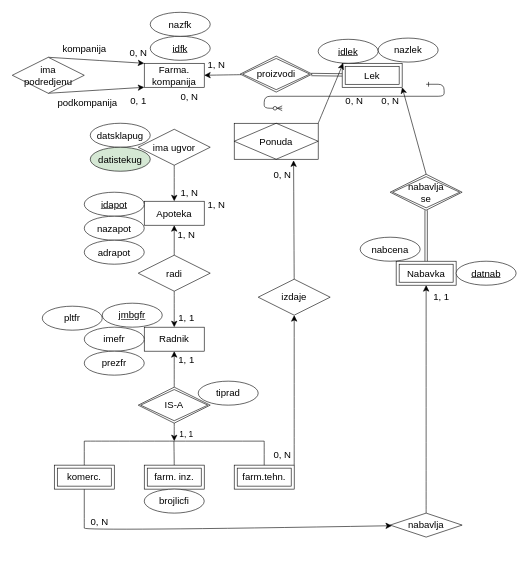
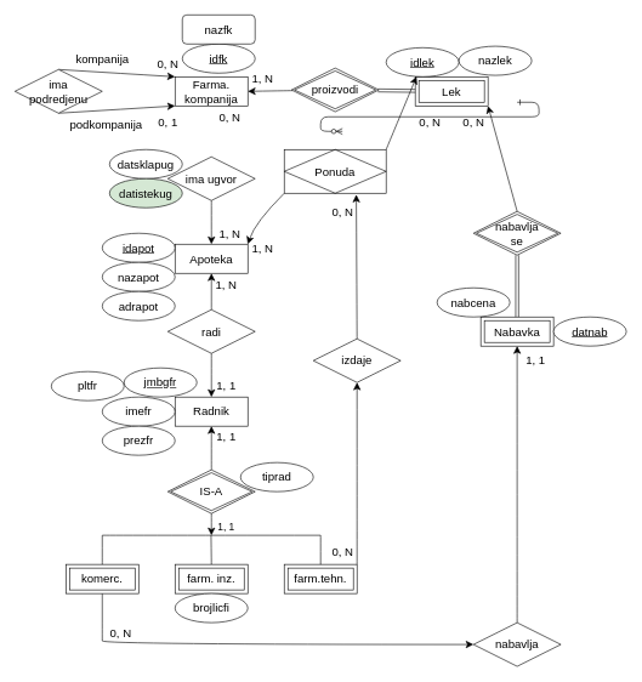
  <mxCell id="0" />
  <mxCell id="1" parent="0" />
  <mxCell id="2" value="" style="edgeStyle=entityRelationEdgeStyle;endArrow=ERzeroToMany;startArrow=ERone;endFill=1;startFill=0;" parent="1" edge="1"><mxGeometry width="100" height="100" relative="1" as="geometry"><mxPoint x="710" y="140" as="sourcePoint" /><mxPoint x="470" y="180" as="targetPoint" /></mxGeometry></mxCell>
  <mxCell id="3" value="&lt;div&gt;Farma.&lt;/div&gt;&lt;div&gt;kompanija&lt;br&gt;&lt;/div&gt;" style="whiteSpace=wrap;html=1;align=center;fontSize=16;" vertex="1" parent="1"><mxGeometry x="240" y="105" width="100" height="40" as="geometry" /></mxCell>
  <mxCell id="4" value="Apoteka" style="whiteSpace=wrap;html=1;align=center;fontSize=16;" vertex="1" parent="1"><mxGeometry x="240" y="335" width="100" height="40" as="geometry" /></mxCell>
  <mxCell id="5" value="" style="edgeStyle=none;curved=1;rounded=0;orthogonalLoop=1;jettySize=auto;html=1;fontSize=12;startSize=8;endSize=8;" edge="1" parent="1" source="6" target="4"><mxGeometry relative="1" as="geometry" /></mxCell>
  <mxCell id="6" value="ima ugvor" style="shape=rhombus;perimeter=rhombusPerimeter;whiteSpace=wrap;html=1;align=center;fontSize=16;" vertex="1" parent="1"><mxGeometry x="230" y="215" width="120" height="60" as="geometry" /></mxCell>
  <mxCell id="7" value="0, N" style="text;html=1;align=center;verticalAlign=middle;resizable=0;points=[];autosize=1;strokeColor=none;fillColor=none;fontSize=16;" vertex="1" parent="1"><mxGeometry x="290" y="145" width="50" height="30" as="geometry" /></mxCell>
  <mxCell id="8" value="1, N" style="text;html=1;align=center;verticalAlign=middle;resizable=0;points=[];autosize=1;strokeColor=none;fillColor=none;fontSize=16;" vertex="1" parent="1"><mxGeometry x="290" y="305" width="50" height="30" as="geometry" /></mxCell>
  <mxCell id="9" style="edgeStyle=none;curved=1;rounded=0;orthogonalLoop=1;jettySize=auto;html=1;exitX=0.5;exitY=1;exitDx=0;exitDy=0;entryX=0;entryY=1;entryDx=0;entryDy=0;fontSize=12;startSize=8;endSize=8;" edge="1" source="11" parent="1"><mxGeometry relative="1" as="geometry"><mxPoint x="240" y="145" as="targetPoint" /></mxGeometry></mxCell>
  <mxCell id="10" style="edgeStyle=none;curved=1;rounded=0;orthogonalLoop=1;jettySize=auto;html=1;exitX=0.5;exitY=0;exitDx=0;exitDy=0;entryX=0;entryY=0;entryDx=0;entryDy=0;fontSize=12;startSize=8;endSize=8;" edge="1" source="11" parent="1"><mxGeometry relative="1" as="geometry"><mxPoint x="240" y="105" as="targetPoint" /></mxGeometry></mxCell>
  <mxCell id="11" value="&lt;div&gt;ima&lt;/div&gt;&lt;div&gt;podredjenu&lt;br&gt;&lt;/div&gt;" style="shape=rhombus;perimeter=rhombusPerimeter;whiteSpace=wrap;html=1;align=center;fontSize=16;" vertex="1" parent="1"><mxGeometry x="20" y="95" width="120" height="60" as="geometry" /></mxCell>
  <mxCell id="12" value="kompanija" style="text;html=1;align=center;verticalAlign=middle;resizable=0;points=[];autosize=1;strokeColor=none;fillColor=none;fontSize=16;" vertex="1" parent="1"><mxGeometry x="90" y="65" width="100" height="30" as="geometry" /></mxCell>
  <mxCell id="13" value="podkompanija" style="text;html=1;align=center;verticalAlign=middle;resizable=0;points=[];autosize=1;strokeColor=none;fillColor=none;fontSize=16;" vertex="1" parent="1"><mxGeometry x="85" y="155" width="120" height="30" as="geometry" /></mxCell>
  <mxCell id="14" value="0, N" style="text;html=1;align=center;verticalAlign=middle;resizable=0;points=[];autosize=1;strokeColor=none;fillColor=none;fontSize=16;" vertex="1" parent="1"><mxGeometry x="205" y="73" width="50" height="30" as="geometry" /></mxCell>
  <mxCell id="15" value="0, 1" style="text;html=1;align=center;verticalAlign=middle;resizable=0;points=[];autosize=1;strokeColor=none;fillColor=none;fontSize=16;" vertex="1" parent="1"><mxGeometry x="205" y="153" width="50" height="30" as="geometry" /></mxCell>
  <mxCell id="16" value="Lek" style="shape=ext;margin=3;double=1;whiteSpace=wrap;html=1;align=center;fontSize=16;" vertex="1" parent="1"><mxGeometry x="570" y="105" width="100" height="40" as="geometry" /></mxCell>
  <mxCell id="17" value="" style="edgeStyle=none;curved=1;rounded=0;orthogonalLoop=1;jettySize=auto;html=1;fontSize=12;shape=link;" edge="1" parent="1" source="19" target="16"><mxGeometry relative="1" as="geometry" /></mxCell>
  <mxCell id="18" value="" style="edgeStyle=none;curved=1;rounded=0;orthogonalLoop=1;jettySize=auto;html=1;fontSize=12;startSize=8;endSize=8;entryX=1;entryY=0.5;entryDx=0;entryDy=0;" edge="1" parent="1" source="19" target="3"><mxGeometry relative="1" as="geometry" /></mxCell>
  <mxCell id="19" value="proizvodi" style="shape=rhombus;double=1;perimeter=rhombusPerimeter;whiteSpace=wrap;html=1;align=center;fontSize=16;" vertex="1" parent="1"><mxGeometry x="400" y="93" width="120" height="60" as="geometry" /></mxCell>
  <mxCell id="20" value="1, N" style="text;html=1;align=center;verticalAlign=middle;resizable=0;points=[];autosize=1;strokeColor=none;fillColor=none;fontSize=16;" vertex="1" parent="1"><mxGeometry x="335" y="93" width="50" height="30" as="geometry" /></mxCell>
  <mxCell id="21" value="1, N" style="text;html=1;align=center;verticalAlign=middle;resizable=0;points=[];autosize=1;strokeColor=none;fillColor=none;fontSize=16;" vertex="1" parent="1"><mxGeometry x="335" y="325" width="50" height="30" as="geometry" /></mxCell>
  <mxCell id="22" value="0, N" style="text;html=1;align=center;verticalAlign=middle;resizable=0;points=[];autosize=1;strokeColor=none;fillColor=none;fontSize=16;" vertex="1" parent="1"><mxGeometry x="565" y="153" width="50" height="30" as="geometry" /></mxCell>
  <mxCell id="23" value="" style="edgeStyle=none;curved=1;rounded=0;orthogonalLoop=1;jettySize=auto;html=1;fontSize=12;startSize=8;endSize=8;entryX=0.5;entryY=1;entryDx=0;entryDy=0;" edge="1" parent="1" source="25" target="4"><mxGeometry relative="1" as="geometry" /></mxCell>
  <mxCell id="24" style="edgeStyle=none;curved=1;rounded=0;orthogonalLoop=1;jettySize=auto;html=1;exitX=0.5;exitY=1;exitDx=0;exitDy=0;entryX=0.5;entryY=0;entryDx=0;entryDy=0;fontSize=12;startSize=8;endSize=8;" edge="1" parent="1" source="25"><mxGeometry relative="1" as="geometry"><mxPoint x="290" y="545" as="targetPoint" /></mxGeometry></mxCell>
  <mxCell id="25" value="radi" style="shape=rhombus;perimeter=rhombusPerimeter;whiteSpace=wrap;html=1;align=center;fontSize=16;" vertex="1" parent="1"><mxGeometry x="230" y="425" width="120" height="60" as="geometry" /></mxCell>
  <mxCell id="26" value="1, 1" style="text;html=1;align=center;verticalAlign=middle;resizable=0;points=[];autosize=1;strokeColor=none;fillColor=none;fontSize=16;" vertex="1" parent="1"><mxGeometry x="285" y="515" width="50" height="30" as="geometry" /></mxCell>
  <mxCell id="27" value="1, N" style="text;html=1;align=center;verticalAlign=middle;resizable=0;points=[];autosize=1;strokeColor=none;fillColor=none;fontSize=16;" vertex="1" parent="1"><mxGeometry x="285" y="375" width="50" height="30" as="geometry" /></mxCell>
  <mxCell id="28" value="" style="edgeStyle=orthogonalEdgeStyle;rounded=0;orthogonalLoop=1;jettySize=auto;html=1;fontSize=12;curved=1;startSize=8;endSize=8;" edge="1" source="29" target="41" parent="1"><mxGeometry relative="1" as="geometry" /></mxCell>
  <mxCell id="29" value="IS-A" style="shape=rhombus;double=1;perimeter=rhombusPerimeter;whiteSpace=wrap;html=1;align=center;fontSize=16;" vertex="1" parent="1"><mxGeometry x="230" y="645" width="120" height="60" as="geometry" /></mxCell>
  <mxCell id="30" style="edgeStyle=none;curved=1;rounded=0;orthogonalLoop=1;jettySize=auto;html=1;exitX=0.5;exitY=1;exitDx=0;exitDy=0;fontSize=12;startSize=8;endSize=8;" edge="1" parent="1" source="31" target="56"><mxGeometry relative="1" as="geometry"><mxPoint x="140" y="895" as="targetPoint" /><Array as="points"><mxPoint x="140" y="835" /><mxPoint x="140" y="875" /><mxPoint x="140" y="885" /></Array></mxGeometry></mxCell>
  <mxCell id="31" value="komerc." style="shape=ext;margin=3;double=1;whiteSpace=wrap;html=1;align=center;fontSize=16;" vertex="1" parent="1"><mxGeometry x="90" y="775" width="100" height="40" as="geometry" /></mxCell>
  <mxCell id="32" style="edgeStyle=none;curved=1;rounded=0;orthogonalLoop=1;jettySize=auto;html=1;exitX=1;exitY=0;exitDx=0;exitDy=0;entryX=0.5;entryY=1;entryDx=0;entryDy=0;fontSize=12;startSize=8;endSize=8;" edge="1" parent="1" source="33" target="44"><mxGeometry relative="1" as="geometry" /></mxCell>
  <mxCell id="33" value="farm.tehn." style="shape=ext;margin=3;double=1;whiteSpace=wrap;html=1;align=center;fontSize=16;" vertex="1" parent="1"><mxGeometry x="390" y="775" width="100" height="40" as="geometry" /></mxCell>
  <mxCell id="34" value="" style="edgeStyle=none;curved=1;rounded=0;orthogonalLoop=1;jettySize=auto;html=1;exitX=0.5;exitY=1;exitDx=0;exitDy=0;fontSize=12;startSize=8;endSize=8;" edge="1" source="29" parent="1"><mxGeometry relative="1" as="geometry"><mxPoint x="290" y="735" as="targetPoint" /><mxPoint x="290" y="705" as="sourcePoint" /></mxGeometry></mxCell>
  <mxCell id="35" value="" style="endArrow=none;html=1;rounded=0;fontSize=12;startSize=8;endSize=8;curved=1;" edge="1" parent="1"><mxGeometry relative="1" as="geometry"><mxPoint x="140" y="735" as="sourcePoint" /><mxPoint x="440" y="735" as="targetPoint" /></mxGeometry></mxCell>
  <mxCell id="36" value="" style="endArrow=none;html=1;rounded=0;fontSize=12;startSize=8;endSize=8;curved=1;entryX=0.5;entryY=0;entryDx=0;entryDy=0;" edge="1" target="33" parent="1"><mxGeometry relative="1" as="geometry"><mxPoint x="440" y="735" as="sourcePoint" /><mxPoint x="560" y="674.5" as="targetPoint" /></mxGeometry></mxCell>
  <mxCell id="37" value="" style="endArrow=none;html=1;rounded=0;fontSize=12;startSize=8;endSize=8;curved=1;exitX=0.5;exitY=0;exitDx=0;exitDy=0;" edge="1" source="31" parent="1"><mxGeometry relative="1" as="geometry"><mxPoint x="50" y="735" as="sourcePoint" /><mxPoint x="140" y="735" as="targetPoint" /></mxGeometry></mxCell>
  <mxCell id="38" value="" style="endArrow=none;html=1;rounded=0;fontSize=12;startSize=8;endSize=8;curved=1;exitX=0.5;exitY=0;exitDx=0;exitDy=0;" edge="1" parent="1"><mxGeometry relative="1" as="geometry"><mxPoint x="290" y="775" as="sourcePoint" /><mxPoint x="289.5" y="735" as="targetPoint" /></mxGeometry></mxCell>
  <mxCell id="39" value="farm. inz." style="shape=ext;margin=3;double=1;whiteSpace=wrap;html=1;align=center;fontSize=16;" vertex="1" parent="1"><mxGeometry x="240" y="775" width="100" height="40" as="geometry" /></mxCell>
  <mxCell id="40" value="&lt;font style=&quot;font-size: 14px;&quot;&gt;1, 1&lt;/font&gt;" style="text;html=1;align=center;verticalAlign=middle;resizable=0;points=[];autosize=1;strokeColor=none;fillColor=none;fontSize=16;" vertex="1" parent="1"><mxGeometry x="285" y="708" width="50" height="30" as="geometry" /></mxCell>
  <mxCell id="41" value="&lt;font style=&quot;font-size: 16px;&quot;&gt;Radnik&lt;/font&gt;" style="whiteSpace=wrap;html=1;align=center;fontSize=16;" vertex="1" parent="1"><mxGeometry x="240" y="545" width="100" height="40" as="geometry" /></mxCell>
  <mxCell id="42" value="1, 1" style="text;html=1;align=center;verticalAlign=middle;resizable=0;points=[];autosize=1;strokeColor=none;fillColor=none;fontSize=16;" vertex="1" parent="1"><mxGeometry x="285" y="585" width="50" height="30" as="geometry" /></mxCell>
  <mxCell id="43" style="edgeStyle=none;curved=1;rounded=0;orthogonalLoop=1;jettySize=auto;html=1;exitX=0.5;exitY=0;exitDx=0;exitDy=0;entryX=0.707;entryY=1.033;entryDx=0;entryDy=0;fontSize=12;startSize=8;endSize=8;entryPerimeter=0;" edge="1" parent="1" source="44" target="49"><mxGeometry relative="1" as="geometry"><mxPoint x="490" y="260" as="targetPoint" /></mxGeometry></mxCell>
  <mxCell id="44" value="izdaje" style="shape=rhombus;perimeter=rhombusPerimeter;whiteSpace=wrap;html=1;align=center;fontSize=16;" vertex="1" parent="1"><mxGeometry x="430" y="465" width="120" height="60" as="geometry" /></mxCell>
  <mxCell id="45" value="0, N" style="text;html=1;align=center;verticalAlign=middle;resizable=0;points=[];autosize=1;strokeColor=none;fillColor=none;fontSize=16;" vertex="1" parent="1"><mxGeometry x="445" y="743" width="50" height="30" as="geometry" /></mxCell>
  <mxCell id="46" value="0, N" style="text;html=1;align=center;verticalAlign=middle;resizable=0;points=[];autosize=1;strokeColor=none;fillColor=none;fontSize=16;" vertex="1" parent="1"><mxGeometry x="445" y="275" width="50" height="30" as="geometry" /></mxCell>
+ <mxCell id="47" style="edgeStyle=none;curved=1;rounded=0;orthogonalLoop=1;jettySize=auto;html=1;exitX=0;exitY=1;exitDx=0;exitDy=0;fontSize=12;startSize=8;endSize=8;entryX=1;entryY=0;entryDx=0;entryDy=0;" edge="1" parent="1" source="49" target="4"><mxGeometry relative="1" as="geometry"><Array as="points"><mxPoint x="350" y="305" /></Array></mxGeometry></mxCell>
  <mxCell id="48" style="edgeStyle=none;curved=1;rounded=0;orthogonalLoop=1;jettySize=auto;html=1;exitX=1;exitY=0;exitDx=0;exitDy=0;fontSize=12;startSize=8;endSize=8;" edge="1" parent="1" source="49" target="71"><mxGeometry relative="1" as="geometry" /></mxCell>
  <mxCell id="49" value="Ponuda" style="shape=associativeEntity;whiteSpace=wrap;html=1;align=center;fontSize=16;" vertex="1" parent="1"><mxGeometry x="390" y="205" width="140" height="60" as="geometry" /></mxCell>
  <mxCell id="50" value="Nabavka" style="shape=ext;margin=3;double=1;whiteSpace=wrap;html=1;align=center;fontSize=16;" vertex="1" parent="1"><mxGeometry x="660" y="435" width="100" height="40" as="geometry" /></mxCell>
  <mxCell id="51" value="" style="edgeStyle=none;curved=1;rounded=0;orthogonalLoop=1;jettySize=auto;html=1;fontSize=12;shape=link;" edge="1" parent="1" source="53" target="50"><mxGeometry relative="1" as="geometry" /></mxCell>
  <mxCell id="52" style="edgeStyle=none;curved=1;rounded=0;orthogonalLoop=1;jettySize=auto;html=1;exitX=0.5;exitY=0;exitDx=0;exitDy=0;entryX=1;entryY=1;entryDx=0;entryDy=0;fontSize=12;startSize=8;endSize=8;" edge="1" parent="1" source="53" target="16"><mxGeometry relative="1" as="geometry" /></mxCell>
  <mxCell id="53" value="&lt;div&gt;nabavlja&lt;/div&gt;&lt;div&gt;se&lt;br&gt;&lt;/div&gt;" style="shape=rhombus;double=1;perimeter=rhombusPerimeter;whiteSpace=wrap;html=1;align=center;fontSize=16;" vertex="1" parent="1"><mxGeometry x="650" y="290" width="120" height="60" as="geometry" /></mxCell>
  <mxCell id="54" value="0, N" style="text;html=1;align=center;verticalAlign=middle;resizable=0;points=[];autosize=1;strokeColor=none;fillColor=none;fontSize=16;" vertex="1" parent="1"><mxGeometry x="625" y="153" width="50" height="30" as="geometry" /></mxCell>
  <mxCell id="55" style="edgeStyle=none;curved=1;rounded=0;orthogonalLoop=1;jettySize=auto;html=1;exitX=0.5;exitY=0;exitDx=0;exitDy=0;entryX=0.5;entryY=1;entryDx=0;entryDy=0;fontSize=12;startSize=8;endSize=8;" edge="1" parent="1" source="56" target="50"><mxGeometry relative="1" as="geometry" /></mxCell>
- <mxCell id="56" value="nabavlja" style="shape=rhombus;perimeter=rhombusPerimeter;whiteSpace=wrap;html=1;align=center;fontSize=16;" vertex="1" parent="1"><mxGeometry x="650" y="855" width="120" height="40" as="geometry" /></mxCell>
+ <mxCell id="56" value="nabavlja" style="shape=rhombus;perimeter=rhombusPerimeter;whiteSpace=wrap;html=1;align=center;fontSize=16;" vertex="1" parent="1"><mxGeometry x="650" y="855" width="120" height="60" as="geometry" /></mxCell>
  <mxCell id="57" value="1, 1" style="text;html=1;align=center;verticalAlign=middle;resizable=0;points=[];autosize=1;strokeColor=none;fillColor=none;fontSize=16;" vertex="1" parent="1"><mxGeometry x="710" y="480" width="50" height="30" as="geometry" /></mxCell>
  <mxCell id="58" value="0, N" style="text;html=1;align=center;verticalAlign=middle;resizable=0;points=[];autosize=1;strokeColor=none;fillColor=none;fontSize=16;" vertex="1" parent="1"><mxGeometry x="140" y="855" width="50" height="30" as="geometry" /></mxCell>
  <mxCell id="59" value="idfk" style="ellipse;whiteSpace=wrap;html=1;align=center;fontStyle=4;fontSize=16;" vertex="1" parent="1"><mxGeometry x="250" y="60" width="100" height="40" as="geometry" /></mxCell>
- <mxCell id="60" value="nazfk" style="ellipse;whiteSpace=wrap;html=1;align=center;fontSize=16;" vertex="1" parent="1"><mxGeometry x="250" y="20" width="100" height="40" as="geometry" /></mxCell>
+ <mxCell id="60" value="nazfk" style="whiteSpace=wrap;html=1;align=center;fontSize=16;rounded=1;" vertex="1" parent="1"><mxGeometry x="250" y="20" width="100" height="40" as="geometry" /></mxCell>
  <mxCell id="61" value="datsklapug" style="ellipse;whiteSpace=wrap;html=1;align=center;fontSize=16;" vertex="1" parent="1"><mxGeometry x="150" y="205" width="100" height="40" as="geometry" /></mxCell>
  <mxCell id="62" value="datistekug" style="ellipse;whiteSpace=wrap;html=1;align=center;fontSize=16;fillColor=#d5e8d4;" vertex="1" parent="1"><mxGeometry x="150" y="245" width="100" height="40" as="geometry" /></mxCell>
  <mxCell id="63" value="idapot" style="ellipse;whiteSpace=wrap;html=1;align=center;fontStyle=4;fontSize=16;" vertex="1" parent="1"><mxGeometry x="140" y="320" width="100" height="40" as="geometry" /></mxCell>
  <mxCell id="64" value="nazapot" style="ellipse;whiteSpace=wrap;html=1;align=center;fontSize=16;" vertex="1" parent="1"><mxGeometry x="140" y="360" width="100" height="40" as="geometry" /></mxCell>
  <mxCell id="65" value="adrapot" style="ellipse;whiteSpace=wrap;html=1;align=center;fontSize=16;" vertex="1" parent="1"><mxGeometry x="140" y="400" width="100" height="40" as="geometry" /></mxCell>
  <mxCell id="66" value="jmbgfr" style="ellipse;whiteSpace=wrap;html=1;align=center;fontStyle=4;fontSize=16;" vertex="1" parent="1"><mxGeometry x="170" y="505" width="100" height="40" as="geometry" /></mxCell>
  <mxCell id="67" value="imefr" style="ellipse;whiteSpace=wrap;html=1;align=center;fontSize=16;" vertex="1" parent="1"><mxGeometry x="140" y="545" width="100" height="40" as="geometry" /></mxCell>
  <mxCell id="68" value="prezfr" style="ellipse;whiteSpace=wrap;html=1;align=center;fontSize=16;" vertex="1" parent="1"><mxGeometry x="140" y="585" width="100" height="40" as="geometry" /></mxCell>
  <mxCell id="69" value="pltfr" style="ellipse;whiteSpace=wrap;html=1;align=center;fontSize=16;" vertex="1" parent="1"><mxGeometry x="70" y="510" width="100" height="40" as="geometry" /></mxCell>
  <mxCell id="70" value="tiprad" style="ellipse;whiteSpace=wrap;html=1;align=center;fontSize=16;" vertex="1" parent="1"><mxGeometry x="330" y="635" width="100" height="40" as="geometry" /></mxCell>
  <mxCell id="71" value="idlek" style="ellipse;whiteSpace=wrap;html=1;align=center;fontStyle=4;fontSize=16;" vertex="1" parent="1"><mxGeometry x="530" y="65" width="100" height="40" as="geometry" /></mxCell>
  <mxCell id="72" value="nazlek" style="ellipse;whiteSpace=wrap;html=1;align=center;fontSize=16;" vertex="1" parent="1"><mxGeometry x="630" y="63" width="100" height="40" as="geometry" /></mxCell>
  <mxCell id="73" value="brojlicfi" style="ellipse;whiteSpace=wrap;html=1;align=center;fontSize=16;" vertex="1" parent="1"><mxGeometry x="240" y="815" width="100" height="40" as="geometry" /></mxCell>
  <mxCell id="74" value="datnab" style="ellipse;whiteSpace=wrap;html=1;align=center;fontStyle=4;fontSize=16;" vertex="1" parent="1"><mxGeometry x="760" y="435" width="100" height="40" as="geometry" /></mxCell>
  <mxCell id="75" value="nabcena" style="ellipse;whiteSpace=wrap;html=1;align=center;fontSize=16;" vertex="1" parent="1"><mxGeometry x="600" y="395" width="100" height="40" as="geometry" /></mxCell>
